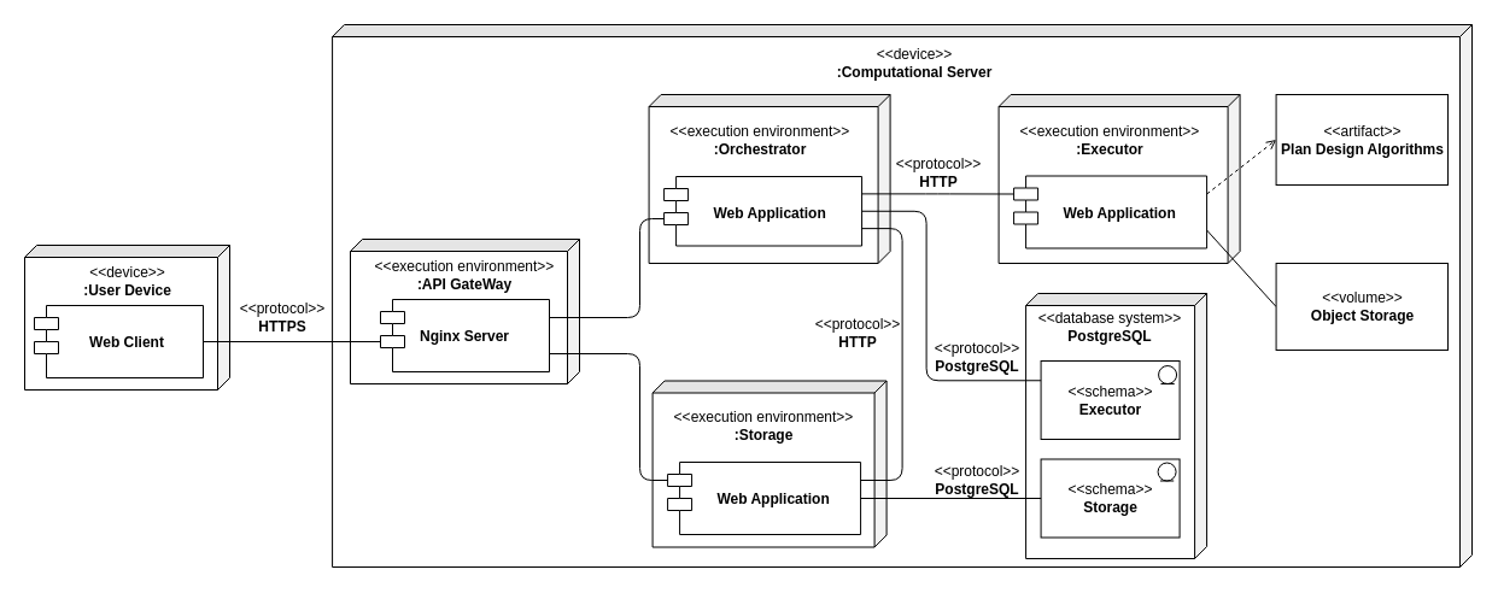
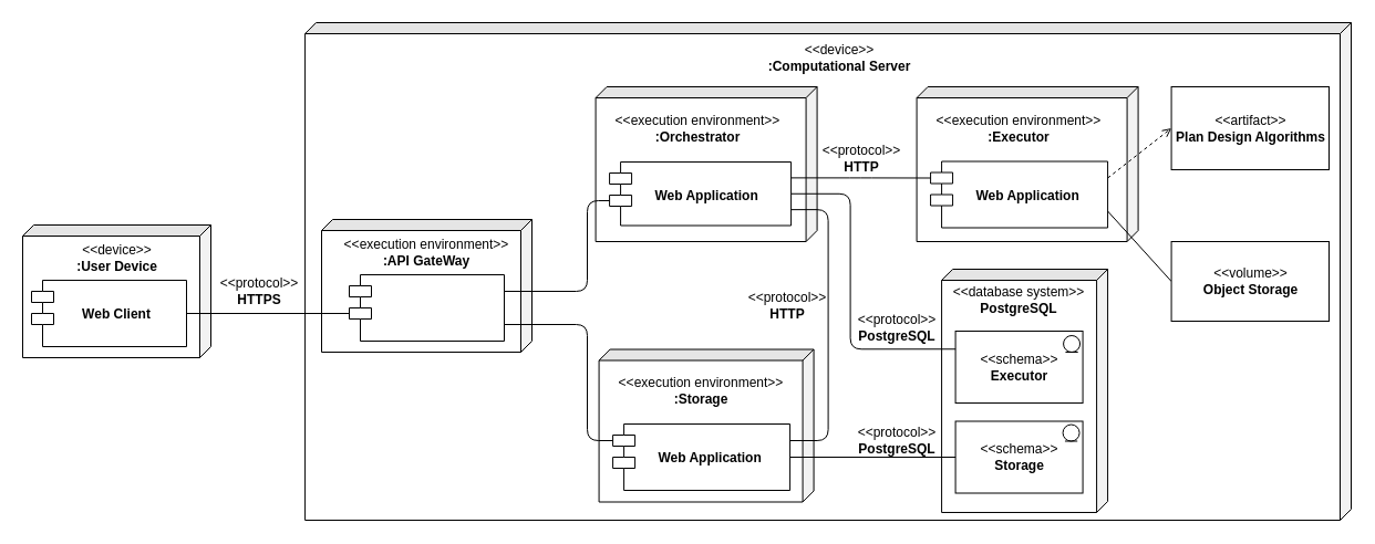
  <mxCell id="0" />
  <mxCell id="1" parent="0" />
  <mxCell id="2" value="" style="shape=cube;whiteSpace=wrap;html=1;boundedLbl=1;backgroundOutline=1;darkOpacity=0.05;darkOpacity2=0.1;direction=south;size=10;" parent="1" vertex="1"><mxGeometry x="275.08" width="944.92" height="450" as="geometry" y="20" /></mxCell>
  <mxCell id="3" value="" style="shape=cube;whiteSpace=wrap;html=1;boundedLbl=1;backgroundOutline=1;darkOpacity=0.05;darkOpacity2=0.1;direction=south;size=10;" parent="1" vertex="1"><mxGeometry x="537.58" y="78" width="200" height="140" as="geometry" /></mxCell>
  <mxCell id="4" value="&amp;lt;&amp;lt;device&amp;gt;&amp;gt;&lt;br&gt;&lt;b&gt;:Computational Server&lt;/b&gt;" style="text;html=1;strokeColor=none;fillColor=none;align=center;verticalAlign=middle;whiteSpace=wrap;rounded=0;" parent="1" vertex="1"><mxGeometry x="687.54" y="37" width="140" height="30" as="geometry" /></mxCell>
  <mxCell id="5" value="&amp;lt;&amp;lt;execution environment&amp;gt;&amp;gt;&lt;br&gt;&lt;b&gt;:Orchestrator&lt;/b&gt;" style="text;html=1;strokeColor=none;fillColor=none;align=center;verticalAlign=middle;whiteSpace=wrap;rounded=0;" parent="1" vertex="1"><mxGeometry x="545.08" y="100.5" width="170" height="30" as="geometry" /></mxCell>
  <mxCell id="6" value="" style="shape=cube;whiteSpace=wrap;html=1;boundedLbl=1;backgroundOutline=1;darkOpacity=0.05;darkOpacity2=0.1;direction=south;size=10;" parent="1" vertex="1"><mxGeometry x="850.08" y="243" width="150" height="220" as="geometry" /></mxCell>
  <mxCell id="7" value="&amp;lt;&amp;lt;schema&amp;gt;&amp;gt;&lt;br&gt;&lt;b&gt;Executor&lt;/b&gt;" style="html=1;dropTarget=0;" parent="1" vertex="1"><mxGeometry x="862.58" y="299" width="115" height="65" as="geometry" /></mxCell>
  <mxCell id="8" value="&amp;lt;&amp;lt;database system&amp;gt;&amp;gt;&lt;br&gt;&lt;b&gt;PostgreSQL&lt;/b&gt;" style="text;html=1;strokeColor=none;fillColor=none;align=center;verticalAlign=middle;whiteSpace=wrap;rounded=0;" parent="1" vertex="1"><mxGeometry x="855.08" y="253" width="130" height="35" as="geometry" /></mxCell>
  <mxCell id="9" value="&amp;lt;&amp;lt;schema&amp;gt;&amp;gt;&lt;br&gt;&lt;b&gt;Storage&lt;/b&gt;" style="html=1;dropTarget=0;" parent="1" vertex="1"><mxGeometry x="862.58" y="380.5" width="115" height="65" as="geometry" /></mxCell>
  <mxCell id="10" value="" style="ellipse;shape=umlEntity;whiteSpace=wrap;html=1;" parent="1" vertex="1"><mxGeometry x="960.08" y="303" width="15" height="15" as="geometry" /></mxCell>
  <mxCell id="11" value="&amp;lt;&amp;lt;protocol&amp;gt;&amp;gt;&lt;br&gt;&lt;b&gt;HTTPS&lt;/b&gt;" style="text;html=1;strokeColor=none;fillColor=none;align=center;verticalAlign=middle;whiteSpace=wrap;rounded=0;" parent="1" vertex="1"><mxGeometry x="204" y="253" width="60" height="20" as="geometry" /></mxCell>
  <mxCell id="12" value="" style="group" parent="1" vertex="1" connectable="0"><mxGeometry y="203" width="170" height="120" as="geometry" x="20" /></mxCell>
  <mxCell id="13" value="" style="shape=cube;whiteSpace=wrap;html=1;boundedLbl=1;backgroundOutline=1;darkOpacity=0.05;darkOpacity2=0.1;direction=south;size=10;" parent="12" vertex="1"><mxGeometry width="170" height="120" as="geometry" /></mxCell>
  <mxCell id="14" value="&amp;lt;&amp;lt;device&amp;gt;&amp;gt;&lt;br&gt;&lt;b&gt;:User Device&lt;/b&gt;" style="text;html=1;strokeColor=none;fillColor=none;align=center;verticalAlign=middle;whiteSpace=wrap;rounded=0;" parent="12" vertex="1"><mxGeometry x="42.5" y="20" width="85" height="20" as="geometry" /></mxCell>
  <mxCell id="15" value="" style="shape=module;align=left;spacingLeft=20;align=center;verticalAlign=top;fontStyle=1" parent="12" vertex="1"><mxGeometry x="8" y="50" width="140" height="60" as="geometry" /></mxCell>
  <mxCell id="16" value="Web Client" style="text;align=center;fontStyle=1;verticalAlign=middle;spacingLeft=3;spacingRight=3;strokeColor=none;rotatable=0;points=[[0,0.5],[1,0.5]];portConstraint=eastwest;" parent="12" vertex="1"><mxGeometry x="45" y="67" width="80" height="26" as="geometry" /></mxCell>
  <mxCell id="17" style="edgeStyle=orthogonalEdgeStyle;rounded=1;orthogonalLoop=1;jettySize=auto;html=1;exitX=1;exitY=0.5;exitDx=0;exitDy=0;entryX=0;entryY=0.25;entryDx=0;entryDy=0;endArrow=none;endFill=0;" parent="1" source="18" target="7" edge="1"><mxGeometry relative="1" as="geometry"><Array as="points"><mxPoint x="767.58" y="175" /><mxPoint x="767.58" y="315" /></Array></mxGeometry></mxCell>
  <mxCell id="18" value="" style="shape=module;align=left;spacingLeft=20;align=center;verticalAlign=top;" parent="1" vertex="1"><mxGeometry x="550.08" y="146" width="164" height="57.5" as="geometry" /></mxCell>
  <mxCell id="19" value="Web Application" style="text;align=center;fontStyle=1;verticalAlign=middle;spacingLeft=3;spacingRight=3;strokeColor=none;rotatable=0;points=[[0,0.5],[1,0.5]];portConstraint=eastwest;" parent="1" vertex="1"><mxGeometry x="598.08" y="162.5" width="80" height="26" as="geometry" /></mxCell>
  <mxCell id="20" value="" style="shape=cube;whiteSpace=wrap;html=1;boundedLbl=1;backgroundOutline=1;darkOpacity=0.05;darkOpacity2=0.1;direction=south;size=10;" parent="1" vertex="1"><mxGeometry x="540.58" y="315.5" width="194" height="138" as="geometry" /></mxCell>
  <mxCell id="21" value="&amp;lt;&amp;lt;execution environment&amp;gt;&amp;gt;&lt;br&gt;&lt;b&gt;:Storage&lt;/b&gt;" style="text;html=1;strokeColor=none;fillColor=none;align=center;verticalAlign=middle;whiteSpace=wrap;rounded=0;" parent="1" vertex="1"><mxGeometry x="548.08" y="338" width="170" height="30" as="geometry" /></mxCell>
  <mxCell id="22" style="edgeStyle=orthogonalEdgeStyle;rounded=1;orthogonalLoop=1;jettySize=auto;html=1;exitX=1;exitY=0.5;exitDx=0;exitDy=0;entryX=0;entryY=0.5;entryDx=0;entryDy=0;endArrow=none;endFill=0;" parent="1" source="23" target="9" edge="1"><mxGeometry relative="1" as="geometry" /></mxCell>
  <mxCell id="23" value="" style="shape=module;align=left;spacingLeft=20;align=center;verticalAlign=top;" parent="1" vertex="1"><mxGeometry x="553.08" y="383" width="160" height="60" as="geometry" /></mxCell>
  <mxCell id="24" value="Web Application" style="text;align=center;fontStyle=1;verticalAlign=middle;spacingLeft=3;spacingRight=3;strokeColor=none;rotatable=0;points=[[0,0.5],[1,0.5]];portConstraint=eastwest;" parent="1" vertex="1"><mxGeometry x="601.08" y="400" width="80" height="26" as="geometry" /></mxCell>
  <mxCell id="25" value="" style="shape=cube;whiteSpace=wrap;html=1;boundedLbl=1;backgroundOutline=1;darkOpacity=0.05;darkOpacity2=0.1;direction=south;size=10;" parent="1" vertex="1"><mxGeometry x="827.58" y="78" width="200" height="140" as="geometry" /></mxCell>
  <mxCell id="26" value="&amp;lt;&amp;lt;execution environment&amp;gt;&amp;gt;&lt;br&gt;&lt;b&gt;:Executor&lt;/b&gt;" style="text;html=1;strokeColor=none;fillColor=none;align=center;verticalAlign=middle;whiteSpace=wrap;rounded=0;" parent="1" vertex="1"><mxGeometry x="835.08" y="100.5" width="170" height="30" as="geometry" /></mxCell>
  <mxCell id="27" style="rounded=0;orthogonalLoop=1;jettySize=auto;html=1;entryX=0;entryY=0.5;entryDx=0;entryDy=0;endArrow=open;endFill=0;dashed=1;exitX=1;exitY=0.25;exitDx=0;exitDy=0;" parent="1" source="29" target="31" edge="1"><mxGeometry relative="1" as="geometry"><mxPoint x="927.58" y="318" as="sourcePoint" /></mxGeometry></mxCell>
  <mxCell id="28" style="edgeStyle=none;rounded=0;orthogonalLoop=1;jettySize=auto;html=1;exitX=1;exitY=0.75;exitDx=0;exitDy=0;entryX=0;entryY=0.5;entryDx=0;entryDy=0;endArrow=none;endFill=0;" parent="1" source="29" target="33" edge="1"><mxGeometry relative="1" as="geometry" /></mxCell>
  <mxCell id="29" value="" style="shape=module;align=left;spacingLeft=20;align=center;verticalAlign=top;" parent="1" vertex="1"><mxGeometry x="840.08" y="145.5" width="160" height="60" as="geometry" /></mxCell>
  <mxCell id="30" value="Web Application" style="text;align=center;fontStyle=1;verticalAlign=middle;spacingLeft=3;spacingRight=3;strokeColor=none;rotatable=0;points=[[0,0.5],[1,0.5]];portConstraint=eastwest;" parent="1" vertex="1"><mxGeometry x="888.08" y="162.5" width="80" height="26" as="geometry" /></mxCell>
  <mxCell id="31" value="&amp;lt;&amp;lt;artifact&amp;gt;&amp;gt;&lt;br&gt;&lt;b&gt;Plan Design Algorithms&lt;/b&gt;" style="html=1;" parent="1" vertex="1"><mxGeometry x="1057.58" y="78" width="142.42" height="75" as="geometry" /></mxCell>
  <mxCell id="32" value="" style="ellipse;shape=umlEntity;whiteSpace=wrap;html=1;" parent="1" vertex="1"><mxGeometry x="959.58" y="383.5" width="15" height="15" as="geometry" /></mxCell>
  <mxCell id="33" value="&amp;lt;&amp;lt;volume&amp;gt;&amp;gt;&lt;br&gt;&lt;b&gt;Object Storage&lt;/b&gt;" style="html=1;" parent="1" vertex="1"><mxGeometry x="1057.58" y="218" width="142.42" height="72" as="geometry" /></mxCell>
  <mxCell id="34" style="edgeStyle=orthogonalEdgeStyle;rounded=1;orthogonalLoop=1;jettySize=auto;html=1;exitX=1;exitY=0.25;exitDx=0;exitDy=0;entryX=0;entryY=0;entryDx=0;entryDy=15;entryPerimeter=0;endArrow=none;endFill=0;" parent="1" source="18" target="29" edge="1"><mxGeometry relative="1" as="geometry" /></mxCell>
  <mxCell id="35" value="&amp;lt;&amp;lt;protocol&amp;gt;&amp;gt;&lt;br&gt;&lt;b&gt;HTTP&lt;/b&gt;" style="text;html=1;strokeColor=none;fillColor=none;align=center;verticalAlign=middle;whiteSpace=wrap;rounded=0;" parent="1" vertex="1"><mxGeometry x="747.58" y="133" width="60" height="20" as="geometry" /></mxCell>
  <mxCell id="36" value="&amp;lt;&amp;lt;protocol&amp;gt;&amp;gt;&lt;br&gt;&lt;b&gt;PostgreSQL&lt;/b&gt;" style="text;html=1;strokeColor=none;fillColor=none;align=center;verticalAlign=middle;whiteSpace=wrap;rounded=0;" parent="1" vertex="1"><mxGeometry x="780.08" y="285.5" width="60" height="20" as="geometry" /></mxCell>
  <mxCell id="37" value="&amp;lt;&amp;lt;protocol&amp;gt;&amp;gt;&lt;br&gt;&lt;b&gt;PostgreSQL&lt;/b&gt;" style="text;html=1;strokeColor=none;fillColor=none;align=center;verticalAlign=middle;whiteSpace=wrap;rounded=0;" parent="1" vertex="1"><mxGeometry x="780.08" y="388" width="60" height="20" as="geometry" /></mxCell>
  <mxCell id="38" style="edgeStyle=orthogonalEdgeStyle;rounded=1;orthogonalLoop=1;jettySize=auto;html=1;exitX=1;exitY=0.75;exitDx=0;exitDy=0;entryX=1;entryY=0.25;entryDx=0;entryDy=0;endArrow=none;endFill=0;" parent="1" source="18" target="23" edge="1"><mxGeometry relative="1" as="geometry"><Array as="points"><mxPoint x="747.64" y="189" /><mxPoint x="747.64" y="398" /></Array></mxGeometry></mxCell>
  <mxCell id="39" value="&amp;lt;&amp;lt;protocol&amp;gt;&amp;gt;&lt;br&gt;&lt;b&gt;HTTP&lt;/b&gt;" style="text;html=1;strokeColor=none;fillColor=none;align=center;verticalAlign=middle;whiteSpace=wrap;rounded=0;" parent="1" vertex="1"><mxGeometry x="681.08" y="265.5" width="60" height="20" as="geometry" /></mxCell>
  <mxCell id="40" value="" style="group" vertex="1" connectable="0" parent="1"><mxGeometry x="290" y="198" width="190" height="120" as="geometry" /></mxCell>
  <mxCell id="41" value="" style="shape=cube;whiteSpace=wrap;html=1;boundedLbl=1;backgroundOutline=1;darkOpacity=0.05;darkOpacity2=0.1;direction=south;size=10;" vertex="1" parent="40"><mxGeometry width="190" height="120" as="geometry" /></mxCell>
  <mxCell id="42" value="&amp;lt;&amp;lt;execution environment&amp;gt;&amp;gt;&lt;br&gt;&lt;b&gt;:API GateWay&lt;/b&gt;" style="text;html=1;strokeColor=none;fillColor=none;align=center;verticalAlign=middle;whiteSpace=wrap;rounded=0;" vertex="1" parent="40"><mxGeometry x="10" y="20" width="170" height="20" as="geometry" /></mxCell>
  <mxCell id="43" value="" style="shape=module;align=left;spacingLeft=20;align=center;verticalAlign=top;fontStyle=1" vertex="1" parent="40"><mxGeometry x="25" y="50" width="140" height="60" as="geometry" /></mxCell>
- <mxCell id="44" value="Nginx Server" style="text;align=center;fontStyle=1;verticalAlign=middle;spacingLeft=3;spacingRight=3;strokeColor=none;rotatable=0;points=[[0,0.5],[1,0.5]];portConstraint=eastwest;" vertex="1" parent="40"><mxGeometry x="55" y="67" width="80" height="26" as="geometry" /></mxCell>
  <mxCell id="45" style="edgeStyle=orthogonalEdgeStyle;rounded=1;orthogonalLoop=1;jettySize=auto;html=1;exitX=1;exitY=0.25;exitDx=0;exitDy=0;entryX=0;entryY=0;entryDx=0;entryDy=35;entryPerimeter=0;endArrow=none;endFill=0;" edge="1" parent="1" source="43" target="18"><mxGeometry relative="1" as="geometry"><Array as="points"><mxPoint x="530" y="263" /><mxPoint x="530" y="181" /></Array></mxGeometry></mxCell>
  <mxCell id="46" style="edgeStyle=orthogonalEdgeStyle;rounded=1;orthogonalLoop=1;jettySize=auto;html=1;exitX=1;exitY=0.75;exitDx=0;exitDy=0;entryX=0;entryY=0;entryDx=0;entryDy=15;entryPerimeter=0;endArrow=none;endFill=0;" edge="1" parent="1" source="43" target="23"><mxGeometry relative="1" as="geometry"><Array as="points"><mxPoint x="530" y="293" /><mxPoint x="530" y="398" /></Array></mxGeometry></mxCell>
  <mxCell id="47" style="edgeStyle=orthogonalEdgeStyle;rounded=1;orthogonalLoop=1;jettySize=auto;html=1;exitX=1;exitY=0.5;exitDx=0;exitDy=0;entryX=0;entryY=0;entryDx=0;entryDy=35;entryPerimeter=0;endArrow=none;endFill=0;" edge="1" parent="1" source="15" target="43"><mxGeometry relative="1" as="geometry" /></mxCell>
